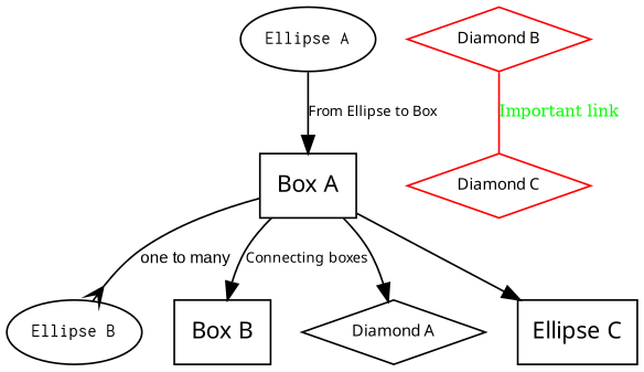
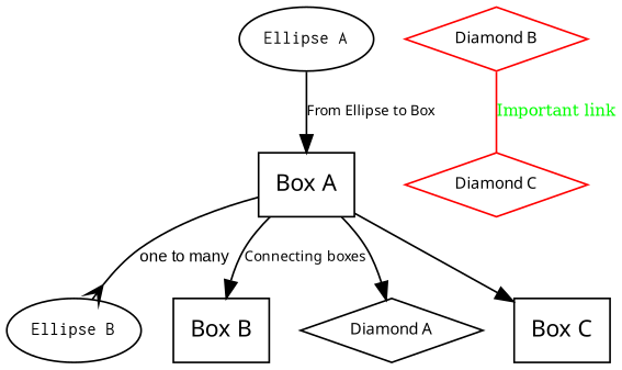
  digraph {
    node [fontname=Verdana fontsize=13 shape=box]
    n1 [fontname=Courier fontsize=10 label="Ellipse A" shape=ellipse]
    n2 [label="Box A"]
    n3 [fontname=Courier fontsize=10 label="Ellipse B" shape=ellipse]
    n4 [label="Box B"]
    n5 [fontname="Times new Roman" fontsize=9 label="Diamond A" shape=diamond]
-   n6 [label="Ellipse C"]
+   n6 [label="Box C"]
    n7 [color=red fontname="Times new Roman" fontsize=9 label="Diamond B" shape=diamond]
    n8 [color=red fontname="Times new Roman" fontsize=9 label="Diamond C" shape=diamond]
    n1 -> n2 [fontname=Verdana fontsize=8 label="From Ellipse to Box"]
    n2 -> n3 [arrowhead=crow fontname=Arial fontsize=9 label="one to many"]
    n2 -> n4 [fontname=Verdana fontsize=8 label="Connecting boxes"]
    n2 -> n5
    n2 -> n6
    n7 -> n8 [arrowhead=none color=red fontcolor=green fontsize=9 label="Important link"]
  }
